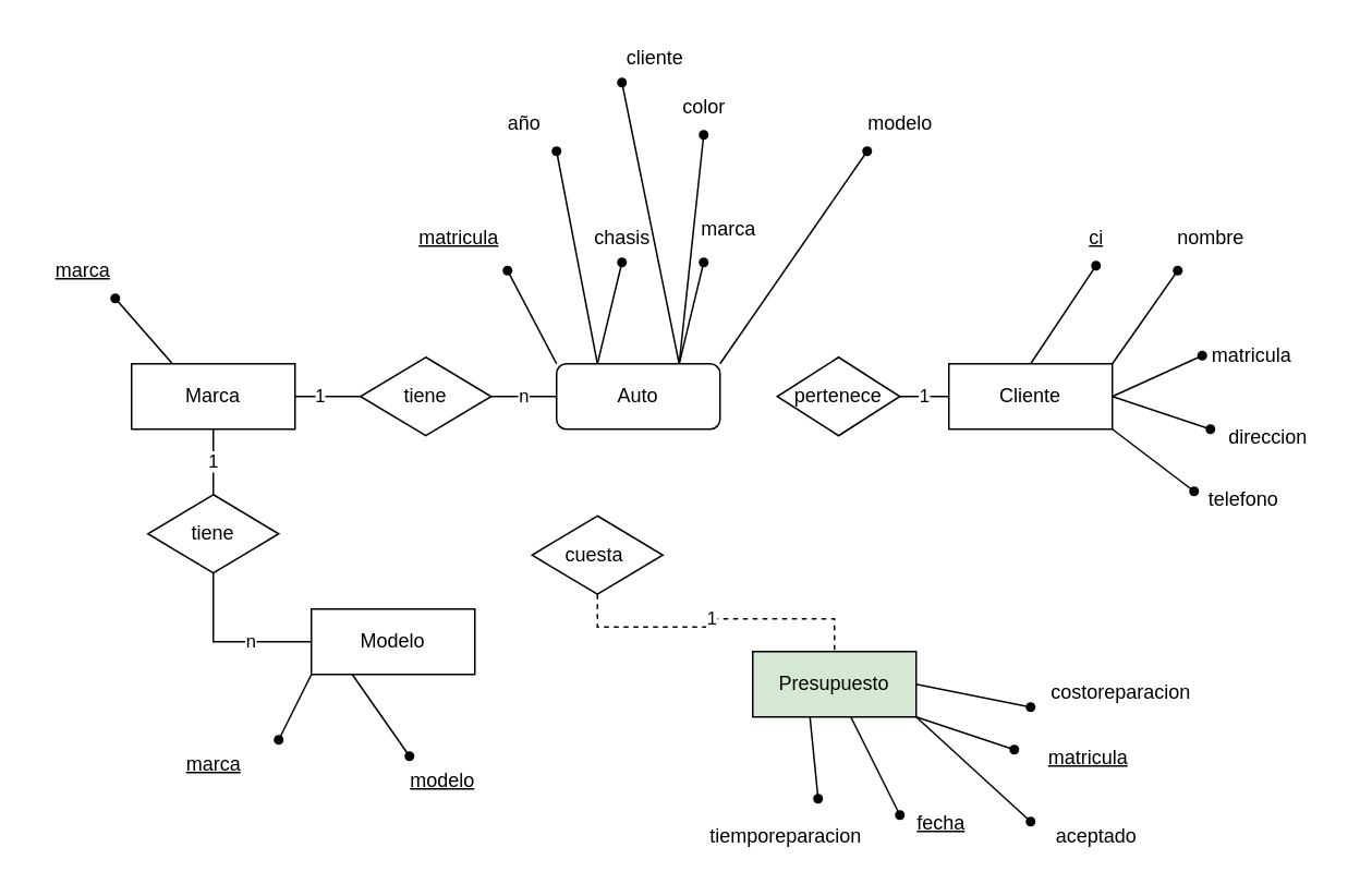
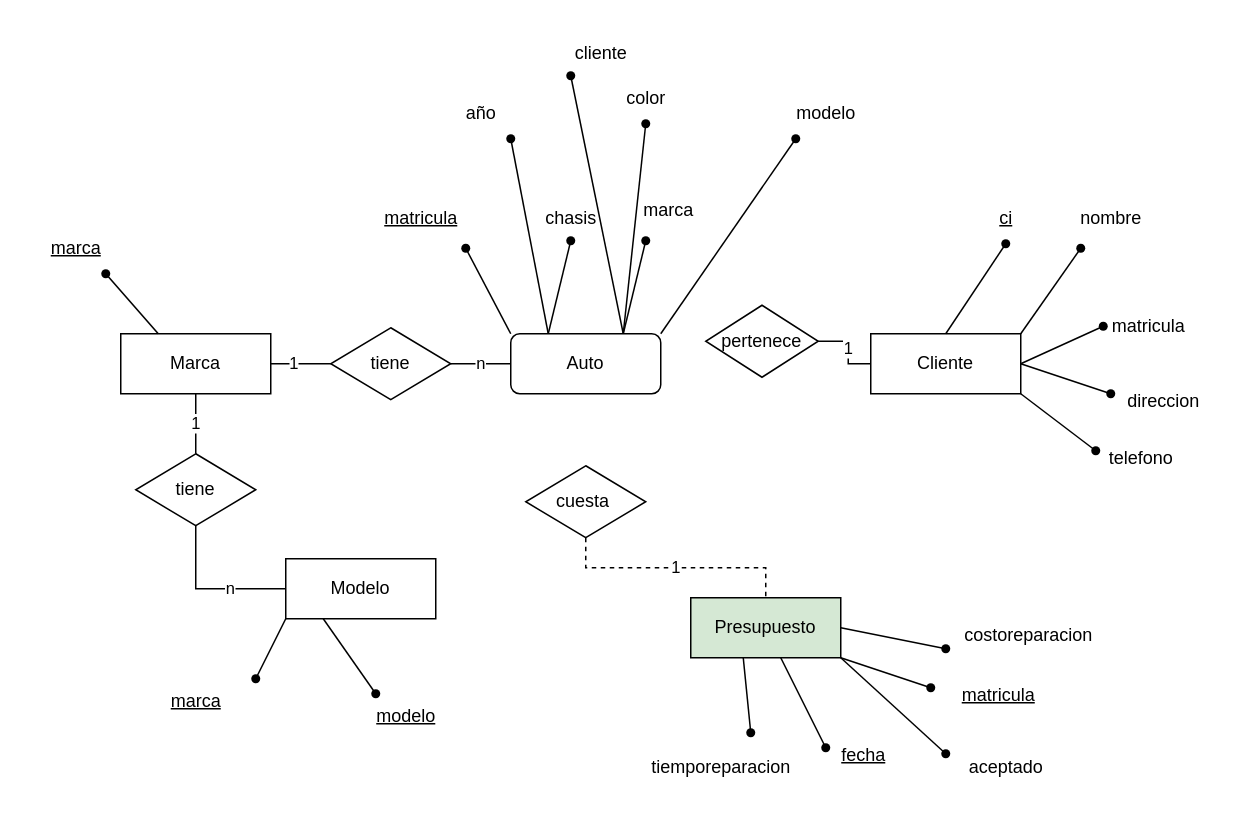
  <mxCell id="0" />
  <mxCell id="1" parent="0" />
  <mxCell id="2" value="Marca" style="whiteSpace=wrap;html=1;align=center;" vertex="1" parent="1"><mxGeometry x="80" y="222" width="100" height="40" as="geometry" /></mxCell>
  <mxCell id="3" style="rounded=0;orthogonalLoop=1;jettySize=auto;html=1;exitX=0;exitY=0.5;exitDx=0;exitDy=0;entryX=0.5;entryY=1;entryDx=0;entryDy=0;edgeStyle=orthogonalEdgeStyle;endArrow=none;endFill=0;" edge="1" parent="1" source="5" target="75"><mxGeometry relative="1" as="geometry"><mxPoint x="140" y="372" as="targetPoint" /></mxGeometry></mxCell>
  <mxCell id="4" value="n" style="edgeLabel;html=1;align=center;verticalAlign=middle;resizable=0;points=[];" vertex="1" connectable="0" parent="3"><mxGeometry x="-0.262" y="-1" relative="1" as="geometry"><mxPoint as="offset" /></mxGeometry></mxCell>
  <mxCell id="5" value="Modelo" style="whiteSpace=wrap;html=1;align=center;" vertex="1" parent="1"><mxGeometry x="190" y="372" width="100" height="40" as="geometry" /></mxCell>
  <mxCell id="6" value="Auto" style="whiteSpace=wrap;html=1;align=center;rounded=1;" vertex="1" parent="1"><mxGeometry x="340" y="222" width="100" height="40" as="geometry" /></mxCell>
  <mxCell id="7" value="Cliente" style="whiteSpace=wrap;html=1;align=center;" vertex="1" parent="1"><mxGeometry x="580" y="222" width="100" height="40" as="geometry" /></mxCell>
  <mxCell id="8" value="Presupuesto" style="whiteSpace=wrap;html=1;align=center;fillColor=#d5e8d4;" vertex="1" parent="1"><mxGeometry x="460" y="398" width="100" height="40" as="geometry" /></mxCell>
  <mxCell id="9" value="" style="shape=waypoint;sketch=0;fillStyle=solid;size=6;pointerEvents=1;points=[];fillColor=none;resizable=0;rotatable=0;perimeter=centerPerimeter;snapToPoint=1;" vertex="1" parent="1"><mxGeometry x="60" y="172" width="20" height="20" as="geometry" /></mxCell>
  <mxCell id="10" value="" style="endArrow=none;html=1;rounded=0;entryX=0.25;entryY=0;entryDx=0;entryDy=0;" edge="1" parent="1" target="2"><mxGeometry relative="1" as="geometry"><mxPoint x="70" y="182" as="sourcePoint" /><mxPoint x="350" y="322" as="targetPoint" /></mxGeometry></mxCell>
  <mxCell id="11" value="marca" style="text;html=1;align=center;verticalAlign=middle;resizable=0;points=[];autosize=1;strokeColor=none;fillColor=none;fontStyle=4" vertex="1" parent="1"><mxGeometry y="150" width="60" height="30" as="geometry" x="20" /></mxCell>
  <mxCell id="12" value="" style="shape=waypoint;sketch=0;fillStyle=solid;size=6;pointerEvents=1;points=[];fillColor=none;resizable=0;rotatable=0;perimeter=centerPerimeter;snapToPoint=1;" vertex="1" parent="1"><mxGeometry x="160" y="442" width="20" height="20" as="geometry" /></mxCell>
  <mxCell id="13" value="" style="endArrow=none;html=1;rounded=0;" edge="1" parent="1"><mxGeometry relative="1" as="geometry"><mxPoint x="170" y="452" as="sourcePoint" /><mxPoint x="190" y="412" as="targetPoint" /></mxGeometry></mxCell>
  <mxCell id="14" value="" style="shape=waypoint;sketch=0;fillStyle=solid;size=6;pointerEvents=1;points=[];fillColor=none;resizable=0;rotatable=0;perimeter=centerPerimeter;snapToPoint=1;" vertex="1" parent="1"><mxGeometry x="240" y="452" width="20" height="20" as="geometry" /></mxCell>
  <mxCell id="15" value="" style="endArrow=none;html=1;rounded=0;entryX=0.25;entryY=1;entryDx=0;entryDy=0;exitX=0.35;exitY=0.1;exitDx=0;exitDy=0;exitPerimeter=0;" edge="1" parent="1" source="14" target="5"><mxGeometry relative="1" as="geometry"><mxPoint x="240" y="302" as="sourcePoint" /><mxPoint x="125" y="512" as="targetPoint" /></mxGeometry></mxCell>
  <mxCell id="16" value="&lt;u&gt;marca&lt;/u&gt;" style="text;html=1;align=center;verticalAlign=middle;resizable=0;points=[];autosize=1;strokeColor=none;fillColor=none;" vertex="1" parent="1"><mxGeometry x="100" y="452" width="60" height="30" as="geometry" /></mxCell>
  <mxCell id="17" value="&lt;u&gt;modelo&lt;/u&gt;" style="text;html=1;align=center;verticalAlign=middle;resizable=0;points=[];autosize=1;strokeColor=none;fillColor=none;" vertex="1" parent="1"><mxGeometry x="240" y="462" width="60" height="30" as="geometry" /></mxCell>
  <mxCell id="18" value="" style="shape=waypoint;sketch=0;fillStyle=solid;size=6;pointerEvents=1;points=[];fillColor=none;resizable=0;rotatable=0;perimeter=centerPerimeter;snapToPoint=1;" vertex="1" parent="1"><mxGeometry x="300" y="155" width="20" height="20" as="geometry" /></mxCell>
  <mxCell id="19" value="" style="shape=waypoint;sketch=0;fillStyle=solid;size=6;pointerEvents=1;points=[];fillColor=none;resizable=0;rotatable=0;perimeter=centerPerimeter;snapToPoint=1;" vertex="1" parent="1"><mxGeometry x="370" y="150" width="20" height="20" as="geometry" /></mxCell>
  <mxCell id="20" value="" style="shape=waypoint;sketch=0;fillStyle=solid;size=6;pointerEvents=1;points=[];fillColor=none;resizable=0;rotatable=0;perimeter=centerPerimeter;snapToPoint=1;" vertex="1" parent="1"><mxGeometry x="420" y="150" width="20" height="20" as="geometry" /></mxCell>
  <mxCell id="21" value="" style="shape=waypoint;sketch=0;fillStyle=solid;size=6;pointerEvents=1;points=[];fillColor=none;resizable=0;rotatable=0;perimeter=centerPerimeter;snapToPoint=1;" vertex="1" parent="1"><mxGeometry x="330" y="82" width="20" height="20" as="geometry" /></mxCell>
  <mxCell id="22" value="" style="shape=waypoint;sketch=0;fillStyle=solid;size=6;pointerEvents=1;points=[];fillColor=none;resizable=0;rotatable=0;perimeter=centerPerimeter;snapToPoint=1;" vertex="1" parent="1"><mxGeometry x="420" y="72" width="20" height="20" as="geometry" /></mxCell>
  <mxCell id="23" value="" style="shape=waypoint;sketch=0;fillStyle=solid;size=6;pointerEvents=1;points=[];fillColor=none;resizable=0;rotatable=0;perimeter=centerPerimeter;snapToPoint=1;" vertex="1" parent="1"><mxGeometry x="520" y="82" width="20" height="20" as="geometry" /></mxCell>
  <mxCell id="24" value="" style="endArrow=none;html=1;rounded=0;exitX=0;exitY=0;exitDx=0;exitDy=0;" edge="1" parent="1" source="6" target="18"><mxGeometry relative="1" as="geometry"><mxPoint x="330" y="225" as="sourcePoint" /><mxPoint x="295" y="175" as="targetPoint" /></mxGeometry></mxCell>
  <mxCell id="25" value="" style="endArrow=none;html=1;rounded=0;exitX=0.25;exitY=0;exitDx=0;exitDy=0;entryX=0.35;entryY=0.55;entryDx=0;entryDy=0;entryPerimeter=0;" edge="1" parent="1" source="6" target="19"><mxGeometry relative="1" as="geometry"><mxPoint x="350" y="232" as="sourcePoint" /><mxPoint x="320" y="175" as="targetPoint" /></mxGeometry></mxCell>
  <mxCell id="26" value="" style="endArrow=none;html=1;rounded=0;exitX=0.25;exitY=0;exitDx=0;exitDy=0;" edge="1" parent="1" source="6" target="21"><mxGeometry relative="1" as="geometry"><mxPoint x="360" y="242" as="sourcePoint" /><mxPoint x="330" y="185" as="targetPoint" /></mxGeometry></mxCell>
  <mxCell id="27" value="" style="endArrow=none;html=1;rounded=0;exitX=0.75;exitY=0;exitDx=0;exitDy=0;entryX=0.2;entryY=0.65;entryDx=0;entryDy=0;entryPerimeter=0;" edge="1" parent="1" source="6" target="20"><mxGeometry relative="1" as="geometry"><mxPoint x="370" y="252" as="sourcePoint" /><mxPoint x="340" y="195" as="targetPoint" /></mxGeometry></mxCell>
  <mxCell id="28" value="" style="endArrow=none;html=1;rounded=0;exitX=0.75;exitY=0;exitDx=0;exitDy=0;entryX=0.25;entryY=0.6;entryDx=0;entryDy=0;entryPerimeter=0;" edge="1" parent="1" source="6" target="22"><mxGeometry relative="1" as="geometry"><mxPoint x="380" y="262" as="sourcePoint" /><mxPoint x="350" y="205" as="targetPoint" /></mxGeometry></mxCell>
  <mxCell id="29" value="" style="endArrow=none;html=1;rounded=0;exitX=1;exitY=0;exitDx=0;exitDy=0;" edge="1" parent="1" source="6" target="23"><mxGeometry relative="1" as="geometry"><mxPoint x="390" y="272" as="sourcePoint" /><mxPoint x="360" y="215" as="targetPoint" /></mxGeometry></mxCell>
  <mxCell id="30" value="&lt;u&gt;matricula&lt;/u&gt;" style="text;html=1;align=center;verticalAlign=middle;resizable=0;points=[];autosize=1;strokeColor=none;fillColor=none;" vertex="1" parent="1"><mxGeometry x="245" y="130" width="70" height="30" as="geometry" /></mxCell>
  <mxCell id="31" value="año" style="text;html=1;align=center;verticalAlign=middle;resizable=0;points=[];autosize=1;strokeColor=none;fillColor=none;" vertex="1" parent="1"><mxGeometry x="300" y="60" width="40" height="30" as="geometry" /></mxCell>
  <mxCell id="32" value="color" style="text;html=1;align=center;verticalAlign=middle;resizable=0;points=[];autosize=1;strokeColor=none;fillColor=none;" vertex="1" parent="1"><mxGeometry x="405" y="50" width="50" height="30" as="geometry" /></mxCell>
  <mxCell id="33" value="chasis" style="text;html=1;align=center;verticalAlign=middle;resizable=0;points=[];autosize=1;strokeColor=none;fillColor=none;" vertex="1" parent="1"><mxGeometry x="350" y="130" width="60" height="30" as="geometry" /></mxCell>
  <mxCell id="34" value="marca" style="text;html=1;align=center;verticalAlign=middle;resizable=0;points=[];autosize=1;strokeColor=none;fillColor=none;" vertex="1" parent="1"><mxGeometry x="415" y="125" width="60" height="30" as="geometry" /></mxCell>
  <mxCell id="35" value="modelo" style="text;html=1;align=center;verticalAlign=middle;resizable=0;points=[];autosize=1;strokeColor=none;fillColor=none;" vertex="1" parent="1"><mxGeometry x="520" y="60" width="60" height="30" as="geometry" /></mxCell>
  <mxCell id="36" value="" style="endArrow=none;html=1;rounded=0;exitDx=0;exitDy=0;" edge="1" parent="1" source="38"><mxGeometry relative="1" as="geometry"><mxPoint x="425" y="232" as="sourcePoint" /><mxPoint x="380" y="52" as="targetPoint" /></mxGeometry></mxCell>
  <mxCell id="37" value="" style="endArrow=none;html=1;rounded=0;exitX=0.75;exitY=0;exitDx=0;exitDy=0;" edge="1" parent="1" source="6" target="38"><mxGeometry relative="1" as="geometry"><mxPoint x="415" y="222" as="sourcePoint" /><mxPoint x="380" y="52" as="targetPoint" /></mxGeometry></mxCell>
  <mxCell id="38" value="" style="shape=waypoint;sketch=0;fillStyle=solid;size=6;pointerEvents=1;points=[];fillColor=none;resizable=0;rotatable=0;perimeter=centerPerimeter;snapToPoint=1;" vertex="1" parent="1"><mxGeometry x="370" y="40" width="20" height="20" as="geometry" /></mxCell>
  <mxCell id="39" value="cliente" style="text;html=1;align=center;verticalAlign=middle;resizable=0;points=[];autosize=1;strokeColor=none;fillColor=none;" vertex="1" parent="1"><mxGeometry x="370" y="20" width="60" height="30" as="geometry" /></mxCell>
  <mxCell id="40" value="" style="endArrow=none;html=1;rounded=0;exitDx=0;exitDy=0;entryX=0.65;entryY=0.55;entryDx=0;entryDy=0;entryPerimeter=0;" edge="1" parent="1" target="42" source="42"><mxGeometry relative="1" as="geometry"><mxPoint x="530" y="242" as="sourcePoint" /><mxPoint x="750" y="142" as="targetPoint" /></mxGeometry></mxCell>
  <mxCell id="41" value="" style="endArrow=none;html=1;rounded=0;exitX=0.5;exitY=0;exitDx=0;exitDy=0;" edge="1" parent="1" source="7" target="42"><mxGeometry relative="1" as="geometry"><mxPoint x="630" y="222" as="sourcePoint" /><mxPoint x="750" y="142" as="targetPoint" /></mxGeometry></mxCell>
  <mxCell id="42" value="" style="shape=waypoint;sketch=0;fillStyle=solid;size=6;pointerEvents=1;points=[];fillColor=none;resizable=0;rotatable=0;perimeter=centerPerimeter;snapToPoint=1;" vertex="1" parent="1"><mxGeometry x="660" y="152" width="20" height="20" as="geometry" /></mxCell>
  <mxCell id="43" value="" style="endArrow=none;html=1;rounded=0;exitDx=0;exitDy=0;entryX=0.65;entryY=0.55;entryDx=0;entryDy=0;entryPerimeter=0;" edge="1" parent="1" source="45" target="45"><mxGeometry relative="1" as="geometry"><mxPoint x="580" y="245" as="sourcePoint" /><mxPoint x="800" y="145" as="targetPoint" /></mxGeometry></mxCell>
  <mxCell id="44" value="" style="endArrow=none;html=1;rounded=0;" edge="1" parent="1" target="45"><mxGeometry relative="1" as="geometry"><mxPoint x="680" y="222" as="sourcePoint" /><mxPoint x="800" y="145" as="targetPoint" /></mxGeometry></mxCell>
  <mxCell id="45" value="" style="shape=waypoint;sketch=0;fillStyle=solid;size=6;pointerEvents=1;points=[];fillColor=none;resizable=0;rotatable=0;perimeter=centerPerimeter;snapToPoint=1;" vertex="1" parent="1"><mxGeometry x="710" y="155" width="20" height="20" as="geometry" /></mxCell>
  <mxCell id="46" value="" style="endArrow=none;html=1;rounded=0;exitDx=0;exitDy=0;entryX=0.65;entryY=0.55;entryDx=0;entryDy=0;entryPerimeter=0;" edge="1" parent="1" source="48" target="48"><mxGeometry relative="1" as="geometry"><mxPoint x="595" y="297" as="sourcePoint" /><mxPoint x="815" y="197" as="targetPoint" /></mxGeometry></mxCell>
  <mxCell id="47" value="" style="endArrow=none;html=1;rounded=0;exitX=1;exitY=0.5;exitDx=0;exitDy=0;" edge="1" parent="1" target="48" source="7"><mxGeometry relative="1" as="geometry"><mxPoint x="695" y="277" as="sourcePoint" /><mxPoint x="815" y="197" as="targetPoint" /></mxGeometry></mxCell>
  <mxCell id="48" value="" style="shape=waypoint;sketch=0;fillStyle=solid;size=6;pointerEvents=1;points=[];fillColor=none;resizable=0;rotatable=0;perimeter=centerPerimeter;snapToPoint=1;" vertex="1" parent="1"><mxGeometry x="725" y="207" width="20" height="20" as="geometry" /></mxCell>
  <mxCell id="49" value="" style="endArrow=none;html=1;rounded=0;exitX=1;exitY=0.5;exitDx=0;exitDy=0;" edge="1" parent="1" source="7" target="50"><mxGeometry relative="1" as="geometry"><mxPoint x="670" y="262" as="sourcePoint" /><mxPoint x="770" y="282" as="targetPoint" /></mxGeometry></mxCell>
  <mxCell id="50" value="" style="shape=waypoint;sketch=0;fillStyle=solid;size=6;pointerEvents=1;points=[];fillColor=none;resizable=0;rotatable=0;perimeter=centerPerimeter;snapToPoint=1;" vertex="1" parent="1"><mxGeometry x="730" y="252" width="20" height="20" as="geometry" /></mxCell>
  <mxCell id="51" value="&lt;u&gt;ci&lt;/u&gt;" style="text;html=1;align=center;verticalAlign=middle;resizable=0;points=[];autosize=1;strokeColor=none;fillColor=none;" vertex="1" parent="1"><mxGeometry x="655" y="130" width="30" height="30" as="geometry" /></mxCell>
  <mxCell id="52" value="nombre" style="text;html=1;align=center;verticalAlign=middle;resizable=0;points=[];autosize=1;strokeColor=none;fillColor=none;" vertex="1" parent="1"><mxGeometry x="710" y="130" width="60" height="30" as="geometry" /></mxCell>
  <mxCell id="53" value="matricula" style="text;html=1;align=center;verticalAlign=middle;resizable=0;points=[];autosize=1;strokeColor=none;fillColor=none;" vertex="1" parent="1"><mxGeometry x="730" y="202" width="70" height="30" as="geometry" /></mxCell>
  <mxCell id="54" value="direccion" style="text;html=1;align=center;verticalAlign=middle;resizable=0;points=[];autosize=1;strokeColor=none;fillColor=none;" vertex="1" parent="1"><mxGeometry x="740" y="252" width="70" height="30" as="geometry" /></mxCell>
  <mxCell id="55" value="" style="endArrow=none;html=1;rounded=0;exitX=1;exitY=0.5;exitDx=0;exitDy=0;" edge="1" parent="1" target="56"><mxGeometry relative="1" as="geometry"><mxPoint x="680" y="262" as="sourcePoint" /><mxPoint x="720" y="322" as="targetPoint" /></mxGeometry></mxCell>
  <mxCell id="56" value="" style="shape=waypoint;sketch=0;fillStyle=solid;size=6;pointerEvents=1;points=[];fillColor=none;resizable=0;rotatable=0;perimeter=centerPerimeter;snapToPoint=1;" vertex="1" parent="1"><mxGeometry x="720" y="290" width="20" height="20" as="geometry" /></mxCell>
  <mxCell id="57" value="telefono" style="text;html=1;align=center;verticalAlign=middle;resizable=0;points=[];autosize=1;strokeColor=none;fillColor=none;" vertex="1" parent="1"><mxGeometry x="725" y="290" width="70" height="30" as="geometry" /></mxCell>
  <mxCell id="58" value="" style="endArrow=none;html=1;rounded=0;exitX=1;exitY=0.5;exitDx=0;exitDy=0;" edge="1" parent="1" target="59"><mxGeometry relative="1" as="geometry"><mxPoint x="560" y="438" as="sourcePoint" /><mxPoint x="650" y="478" as="targetPoint" /></mxGeometry></mxCell>
  <mxCell id="59" value="" style="shape=waypoint;sketch=0;fillStyle=solid;size=6;pointerEvents=1;points=[];fillColor=none;resizable=0;rotatable=0;perimeter=centerPerimeter;snapToPoint=1;" vertex="1" parent="1"><mxGeometry x="610" y="448" width="20" height="20" as="geometry" /></mxCell>
  <mxCell id="60" value="" style="endArrow=none;html=1;rounded=0;exitX=1;exitY=0.5;exitDx=0;exitDy=0;" edge="1" parent="1"><mxGeometry relative="1" as="geometry"><mxPoint x="520" y="438" as="sourcePoint" /><mxPoint x="550" y="498" as="targetPoint" /></mxGeometry></mxCell>
  <mxCell id="61" value="" style="shape=waypoint;sketch=0;fillStyle=solid;size=6;pointerEvents=1;points=[];fillColor=none;resizable=0;rotatable=0;perimeter=centerPerimeter;snapToPoint=1;" vertex="1" parent="1"><mxGeometry x="540" y="488" width="20" height="20" as="geometry" /></mxCell>
  <mxCell id="62" value="" style="endArrow=none;html=1;rounded=0;exitX=1;exitY=0.5;exitDx=0;exitDy=0;" edge="1" parent="1" target="63"><mxGeometry relative="1" as="geometry"><mxPoint x="495" y="438" as="sourcePoint" /><mxPoint x="585" y="478" as="targetPoint" /></mxGeometry></mxCell>
  <mxCell id="63" value="" style="shape=waypoint;sketch=0;fillStyle=solid;size=6;pointerEvents=1;points=[];fillColor=none;resizable=0;rotatable=0;perimeter=centerPerimeter;snapToPoint=1;" vertex="1" parent="1"><mxGeometry x="490" y="478" width="20" height="20" as="geometry" /></mxCell>
  <mxCell id="64" value="&lt;u&gt;matricula&lt;/u&gt;" style="text;html=1;align=center;verticalAlign=middle;resizable=0;points=[];autosize=1;strokeColor=none;fillColor=none;" vertex="1" parent="1"><mxGeometry x="630" y="448" width="70" height="30" as="geometry" /></mxCell>
  <mxCell id="65" value="&lt;u&gt;fecha&lt;/u&gt;" style="text;html=1;align=center;verticalAlign=middle;resizable=0;points=[];autosize=1;strokeColor=none;fillColor=none;" vertex="1" parent="1"><mxGeometry x="550" y="488" width="50" height="30" as="geometry" /></mxCell>
  <mxCell id="66" value="tiemporeparacion" style="text;html=1;align=center;verticalAlign=middle;resizable=0;points=[];autosize=1;strokeColor=none;fillColor=none;" vertex="1" parent="1"><mxGeometry x="420" y="496" width="120" height="30" as="geometry" /></mxCell>
  <mxCell id="67" value="" style="endArrow=none;html=1;rounded=0;exitX=1;exitY=0.5;exitDx=0;exitDy=0;" edge="1" parent="1" target="68" source="8"><mxGeometry relative="1" as="geometry"><mxPoint x="570" y="412" as="sourcePoint" /><mxPoint x="660" y="452" as="targetPoint" /></mxGeometry></mxCell>
  <mxCell id="68" value="" style="shape=waypoint;sketch=0;fillStyle=solid;size=6;pointerEvents=1;points=[];fillColor=none;resizable=0;rotatable=0;perimeter=centerPerimeter;snapToPoint=1;" vertex="1" parent="1"><mxGeometry x="620" y="422" width="20" height="20" as="geometry" /></mxCell>
  <mxCell id="69" value="costoreparacion" style="text;html=1;align=center;verticalAlign=middle;resizable=0;points=[];autosize=1;strokeColor=none;fillColor=none;" vertex="1" parent="1"><mxGeometry x="630" y="408" width="110" height="30" as="geometry" /></mxCell>
  <mxCell id="70" value="" style="endArrow=none;html=1;rounded=0;exitDx=0;exitDy=0;" edge="1" parent="1" source="72"><mxGeometry relative="1" as="geometry"><mxPoint x="580" y="422" as="sourcePoint" /><mxPoint x="630" y="502" as="targetPoint" /></mxGeometry></mxCell>
  <mxCell id="71" value="" style="endArrow=none;html=1;rounded=0;exitX=1;exitY=1;exitDx=0;exitDy=0;" edge="1" parent="1" source="8" target="72"><mxGeometry relative="1" as="geometry"><mxPoint x="580" y="422" as="sourcePoint" /><mxPoint x="630" y="502" as="targetPoint" /></mxGeometry></mxCell>
  <mxCell id="72" value="" style="shape=waypoint;sketch=0;fillStyle=solid;size=6;pointerEvents=1;points=[];fillColor=none;resizable=0;rotatable=0;perimeter=centerPerimeter;snapToPoint=1;" vertex="1" parent="1"><mxGeometry x="620" y="492" width="20" height="20" as="geometry" /></mxCell>
  <mxCell id="73" value="aceptado" style="text;html=1;align=center;verticalAlign=middle;resizable=0;points=[];autosize=1;strokeColor=none;fillColor=none;" vertex="1" parent="1"><mxGeometry x="635" y="496" width="70" height="30" as="geometry" /></mxCell>
  <mxCell id="74" value="1" style="edgeStyle=orthogonalEdgeStyle;rounded=0;orthogonalLoop=1;jettySize=auto;html=1;exitX=0.5;exitY=0;exitDx=0;exitDy=0;entryX=0.5;entryY=1;entryDx=0;entryDy=0;endArrow=none;endFill=0;" edge="1" parent="1" source="75" target="2"><mxGeometry relative="1" as="geometry" /></mxCell>
  <mxCell id="75" value="tiene" style="shape=rhombus;perimeter=rhombusPerimeter;whiteSpace=wrap;html=1;align=center;" vertex="1" parent="1"><mxGeometry x="90" y="302" width="80" height="48" as="geometry" /></mxCell>
  <mxCell id="76" value="1" style="edgeStyle=orthogonalEdgeStyle;rounded=0;orthogonalLoop=1;jettySize=auto;html=1;exitX=0;exitY=0.5;exitDx=0;exitDy=0;entryX=1;entryY=0.5;entryDx=0;entryDy=0;endArrow=none;endFill=0;align=right;" edge="1" parent="1" source="78" target="2"><mxGeometry relative="1" as="geometry"><Array as="points"><mxPoint x="200" y="242" /><mxPoint x="200" y="242" /></Array></mxGeometry></mxCell>
  <mxCell id="77" value="n" style="edgeStyle=orthogonalEdgeStyle;rounded=0;orthogonalLoop=1;jettySize=auto;html=1;exitX=1;exitY=0.5;exitDx=0;exitDy=0;entryX=0;entryY=0.5;entryDx=0;entryDy=0;endArrow=none;endFill=0;" edge="1" parent="1" source="78" target="6"><mxGeometry relative="1" as="geometry" /></mxCell>
  <mxCell id="78" value="tiene" style="shape=rhombus;perimeter=rhombusPerimeter;whiteSpace=wrap;html=1;align=center;" vertex="1" parent="1"><mxGeometry x="220" y="218" width="80" height="48" as="geometry" /></mxCell>
  <mxCell id="79" value="1" style="edgeStyle=orthogonalEdgeStyle;rounded=0;orthogonalLoop=1;jettySize=auto;html=1;exitX=0.5;exitY=1;exitDx=0;exitDy=0;entryX=0.5;entryY=0;entryDx=0;entryDy=0;endArrow=none;endFill=0;dashed=1;" edge="1" parent="1" source="80" target="8"><mxGeometry relative="1" as="geometry" /></mxCell>
- <mxCell id="80" value="cuesta&amp;nbsp;" style="shape=rhombus;perimeter=rhombusPerimeter;whiteSpace=wrap;html=1;align=center;" vertex="1" parent="1"><mxGeometry x="325" y="315" width="80" height="48" as="geometry" /></mxCell>
+ <mxCell id="80" value="cuesta&amp;nbsp;" style="shape=rhombus;perimeter=rhombusPerimeter;whiteSpace=wrap;html=1;align=center;" vertex="1" parent="1"><mxGeometry x="350" y="310" width="80" height="48" as="geometry" /></mxCell>
  <mxCell id="81" value="1" style="edgeStyle=orthogonalEdgeStyle;rounded=0;orthogonalLoop=1;jettySize=auto;html=1;entryX=0;entryY=0.5;entryDx=0;entryDy=0;endArrow=none;endFill=0;" edge="1" parent="1" source="82" target="7"><mxGeometry relative="1" as="geometry" /></mxCell>
- <mxCell id="82" value="pertenece" style="shape=rhombus;perimeter=rhombusPerimeter;whiteSpace=wrap;html=1;align=center;" vertex="1" parent="1"><mxGeometry x="475" y="218" width="75" height="48" as="geometry" /></mxCell>
+ <mxCell id="82" value="pertenece" style="shape=rhombus;perimeter=rhombusPerimeter;whiteSpace=wrap;html=1;align=center;" vertex="1" parent="1"><mxGeometry x="470" y="203" width="75" height="48" as="geometry" /></mxCell>
